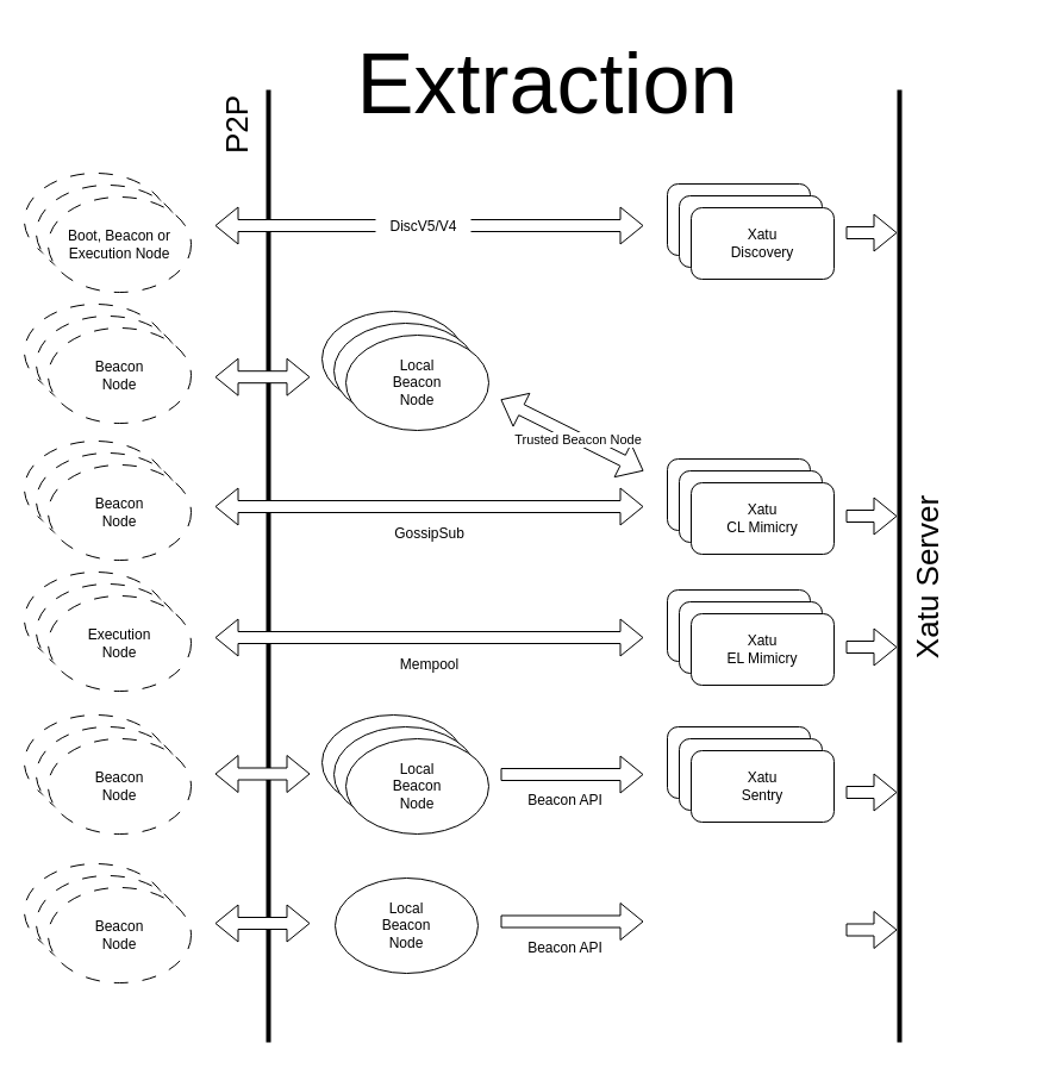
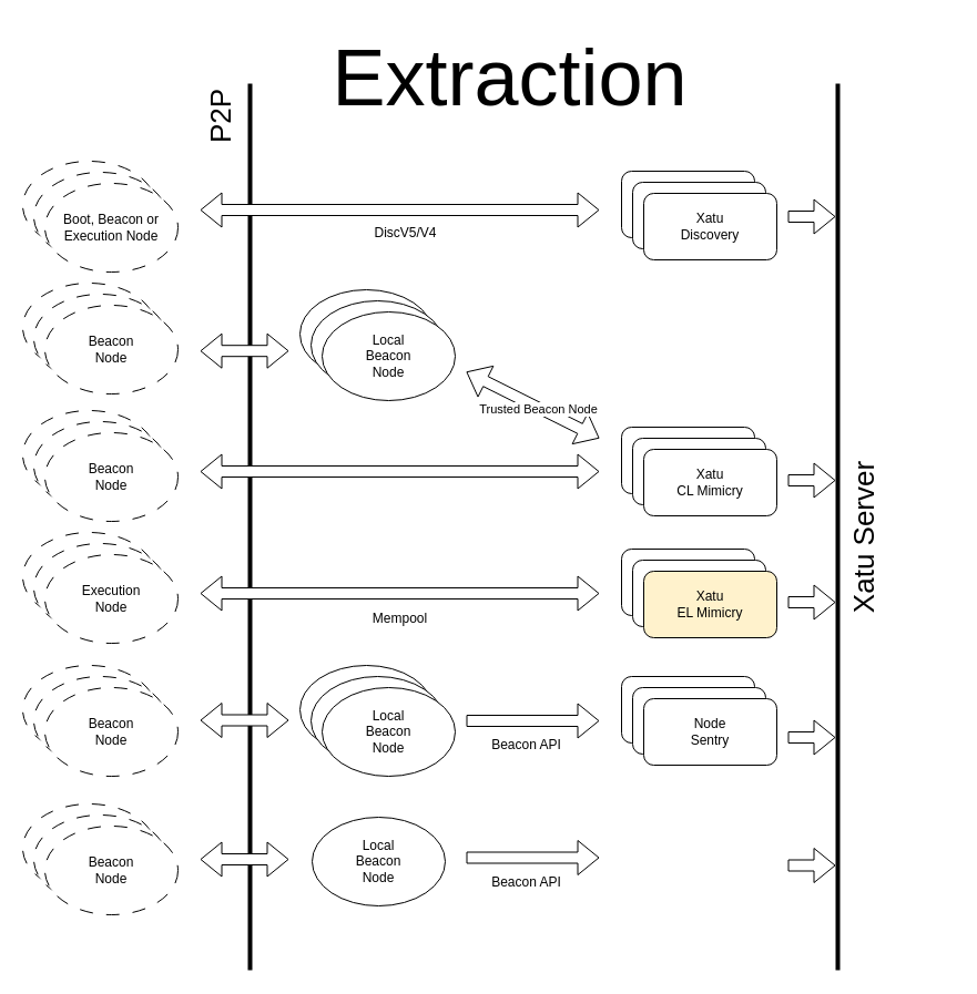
  <mxCell id="0" />
  <mxCell id="1" parent="0" />
  <mxCell id="2" value="" style="group" vertex="1" connectable="0" parent="1"><mxGeometry x="200" y="75" width="80" height="800" as="geometry" /></mxCell>
  <mxCell id="3" value="" style="line;strokeWidth=4;direction=south;html=1;perimeter=backbonePerimeter;points=[];outlineConnect=0;" vertex="1" parent="2"><mxGeometry x="20" width="10" height="800" as="geometry" /></mxCell>
  <mxCell id="4" value="" style="shape=flexArrow;endArrow=classic;startArrow=classic;html=1;rounded=0;fillColor=default;" edge="1" parent="2"><mxGeometry width="100" height="100" relative="1" as="geometry"><mxPoint x="-20" y="241.195" as="sourcePoint" /><mxPoint x="60" y="241.195" as="targetPoint" /></mxGeometry></mxCell>
  <mxCell id="5" value="" style="shape=flexArrow;endArrow=classic;startArrow=classic;html=1;rounded=0;fillColor=default;" edge="1" parent="2"><mxGeometry width="100" height="100" relative="1" as="geometry"><mxPoint x="-20" y="700" as="sourcePoint" /><mxPoint x="60" y="700" as="targetPoint" /></mxGeometry></mxCell>
  <mxCell id="6" value="" style="group" vertex="1" connectable="0" parent="1"><mxGeometry x="270" y="600" width="430" height="100" as="geometry" /></mxCell>
  <mxCell id="7" value="" style="group" vertex="1" connectable="0" parent="6"><mxGeometry x="290" y="10" width="140" height="80" as="geometry" /></mxCell>
  <mxCell id="8" value="" style="rounded=1;whiteSpace=wrap;html=1;" vertex="1" parent="7"><mxGeometry width="120" height="60" as="geometry" /></mxCell>
  <mxCell id="9" value="" style="rounded=1;whiteSpace=wrap;html=1;" vertex="1" parent="7"><mxGeometry x="10" y="10" width="120" height="60" as="geometry" /></mxCell>
- <mxCell id="10" value="Xatu&lt;div&gt;Sentry&lt;/div&gt;" style="rounded=1;whiteSpace=wrap;html=1;" vertex="1" parent="7"><mxGeometry x="20" y="20" width="120" height="60" as="geometry" /></mxCell>
+ <mxCell id="10" value="Node&lt;div&gt;Sentry&lt;/div&gt;" style="rounded=1;whiteSpace=wrap;html=1;" vertex="1" parent="7"><mxGeometry x="20" y="20" width="120" height="60" as="geometry" /></mxCell>
  <mxCell id="11" value="" style="group" vertex="1" connectable="0" parent="6"><mxGeometry width="140" height="100" as="geometry" /></mxCell>
  <mxCell id="12" value="" style="ellipse;whiteSpace=wrap;html=1;" vertex="1" parent="11"><mxGeometry width="120" height="80" as="geometry" /></mxCell>
  <mxCell id="13" value="" style="ellipse;whiteSpace=wrap;html=1;" vertex="1" parent="11"><mxGeometry x="10" y="10" width="120" height="80" as="geometry" /></mxCell>
  <mxCell id="14" value="Local&lt;br&gt;Beacon&lt;br&gt;Node" style="ellipse;whiteSpace=wrap;html=1;" vertex="1" parent="11"><mxGeometry x="20" y="20" width="120" height="80" as="geometry" /></mxCell>
  <mxCell id="15" value="" style="group" vertex="1" connectable="0" parent="11"><mxGeometry x="-250" width="140" height="100" as="geometry" /></mxCell>
  <mxCell id="16" value="" style="ellipse;whiteSpace=wrap;html=1;dashed=1;dashPattern=12 12;" vertex="1" parent="15"><mxGeometry width="120" height="80" as="geometry" /></mxCell>
  <mxCell id="17" value="" style="ellipse;whiteSpace=wrap;html=1;dashed=1;dashPattern=12 12;" vertex="1" parent="15"><mxGeometry x="10" y="10" width="120" height="80" as="geometry" /></mxCell>
  <mxCell id="18" value="Beacon&lt;br&gt;Node" style="ellipse;whiteSpace=wrap;html=1;dashed=1;dashPattern=12 12;" vertex="1" parent="15"><mxGeometry x="20" y="20" width="120" height="80" as="geometry" /></mxCell>
  <mxCell id="19" value="" style="group" vertex="1" connectable="0" parent="15"><mxGeometry y="-120" width="140" height="100" as="geometry" /></mxCell>
  <mxCell id="20" value="" style="ellipse;whiteSpace=wrap;html=1;dashed=1;dashPattern=12 12;" vertex="1" parent="19"><mxGeometry width="120" height="80" as="geometry" /></mxCell>
  <mxCell id="21" value="" style="ellipse;whiteSpace=wrap;html=1;dashed=1;dashPattern=12 12;" vertex="1" parent="19"><mxGeometry x="10" y="10" width="120" height="80" as="geometry" /></mxCell>
  <mxCell id="22" value="Execution&lt;br&gt;Node" style="ellipse;whiteSpace=wrap;html=1;dashed=1;dashPattern=12 12;" vertex="1" parent="19"><mxGeometry x="20" y="20" width="120" height="80" as="geometry" /></mxCell>
  <mxCell id="23" value="" style="group" vertex="1" connectable="0" parent="19"><mxGeometry y="-110" width="140" height="100" as="geometry" /></mxCell>
  <mxCell id="24" value="" style="ellipse;whiteSpace=wrap;html=1;dashed=1;dashPattern=12 12;" vertex="1" parent="23"><mxGeometry width="120" height="80" as="geometry" /></mxCell>
  <mxCell id="25" value="" style="ellipse;whiteSpace=wrap;html=1;dashed=1;dashPattern=12 12;" vertex="1" parent="23"><mxGeometry x="10" y="10" width="120" height="80" as="geometry" /></mxCell>
  <mxCell id="26" value="Beacon&lt;br&gt;Node" style="ellipse;whiteSpace=wrap;html=1;dashed=1;dashPattern=12 12;" vertex="1" parent="23"><mxGeometry x="20" y="20" width="120" height="80" as="geometry" /></mxCell>
  <mxCell id="27" value="" style="shape=flexArrow;endArrow=classic;html=1;rounded=0;fillColor=default;" edge="1" parent="6"><mxGeometry width="50" height="50" relative="1" as="geometry"><mxPoint x="150" y="50" as="sourcePoint" /><mxPoint x="270" y="50" as="targetPoint" /></mxGeometry></mxCell>
  <mxCell id="28" value="Beacon API" style="text;html=1;align=center;verticalAlign=middle;resizable=0;points=[];autosize=1;fillColor=default;rounded=1;glass=0;" vertex="1" parent="6"><mxGeometry x="159" y="57" width="90" height="30" as="geometry" /></mxCell>
  <mxCell id="29" value="" style="group" vertex="1" connectable="0" parent="1"><mxGeometry x="560" y="385" width="140" height="80" as="geometry" /></mxCell>
  <mxCell id="30" value="" style="rounded=1;whiteSpace=wrap;html=1;" vertex="1" parent="29"><mxGeometry width="120" height="60" as="geometry" /></mxCell>
  <mxCell id="31" value="" style="rounded=1;whiteSpace=wrap;html=1;" vertex="1" parent="29"><mxGeometry x="10" y="10" width="120" height="60" as="geometry" /></mxCell>
  <mxCell id="32" value="Xatu&lt;br&gt;CL Mimicry" style="rounded=1;whiteSpace=wrap;html=1;" vertex="1" parent="29"><mxGeometry x="20" y="20" width="120" height="60" as="geometry" /></mxCell>
  <mxCell id="33" value="" style="shape=flexArrow;endArrow=classic;startArrow=classic;html=1;rounded=0;fillColor=default;" edge="1" parent="1"><mxGeometry width="100" height="100" relative="1" as="geometry"><mxPoint x="180" y="425" as="sourcePoint" /><mxPoint x="540" y="425" as="targetPoint" /></mxGeometry></mxCell>
  <mxCell id="34" value="Mempool" style="text;html=1;align=center;verticalAlign=middle;resizable=0;points=[];autosize=1;strokeColor=none;fillColor=default;rounded=1;" vertex="1" parent="1"><mxGeometry x="325" y="543" width="70" height="30" as="geometry" /></mxCell>
- <mxCell id="35" value="GossipSub" style="text;html=1;align=center;verticalAlign=middle;resizable=0;points=[];autosize=1;strokeColor=none;fillColor=default;rounded=1;" vertex="1" parent="1"><mxGeometry x="320" y="433" width="80" height="30" as="geometry" /></mxCell>
  <mxCell id="36" value="" style="shape=flexArrow;endArrow=classic;startArrow=classic;html=1;rounded=0;fillColor=default;" edge="1" parent="1"><mxGeometry width="100" height="100" relative="1" as="geometry"><mxPoint x="540" y="395" as="sourcePoint" /><mxPoint x="420" y="335" as="targetPoint" /></mxGeometry></mxCell>
  <mxCell id="37" value="Trusted Beacon Node" style="edgeLabel;html=1;align=center;verticalAlign=middle;resizable=0;points=[];" vertex="1" connectable="0" parent="36"><mxGeometry x="-0.083" y="1" relative="1" as="geometry"><mxPoint as="offset" /></mxGeometry></mxCell>
  <mxCell id="38" value="" style="group" vertex="1" connectable="0" parent="1"><mxGeometry x="270" y="261" width="140" height="100" as="geometry" /></mxCell>
  <mxCell id="39" value="" style="ellipse;whiteSpace=wrap;html=1;" vertex="1" parent="38"><mxGeometry width="120" height="80" as="geometry" /></mxCell>
  <mxCell id="40" value="" style="ellipse;whiteSpace=wrap;html=1;" vertex="1" parent="38"><mxGeometry x="10" y="10" width="120" height="80" as="geometry" /></mxCell>
  <mxCell id="41" value="Local&lt;br&gt;Beacon&lt;br&gt;Node" style="ellipse;whiteSpace=wrap;html=1;" vertex="1" parent="38"><mxGeometry x="20" y="20" width="120" height="80" as="geometry" /></mxCell>
  <mxCell id="42" value="" style="shape=flexArrow;endArrow=classic;startArrow=classic;html=1;rounded=0;fillColor=default;" edge="1" parent="1"><mxGeometry width="100" height="100" relative="1" as="geometry"><mxPoint x="180" y="649.5" as="sourcePoint" /><mxPoint x="260" y="649.5" as="targetPoint" /></mxGeometry></mxCell>
  <mxCell id="43" value="" style="group" vertex="1" connectable="0" parent="1"><mxGeometry x="560" y="495" width="140" height="80" as="geometry" /></mxCell>
  <mxCell id="44" value="" style="rounded=1;whiteSpace=wrap;html=1;" vertex="1" parent="43"><mxGeometry width="120" height="60" as="geometry" /></mxCell>
  <mxCell id="45" value="" style="rounded=1;whiteSpace=wrap;html=1;" vertex="1" parent="43"><mxGeometry x="10" y="10" width="120" height="60" as="geometry" /></mxCell>
- <mxCell id="46" value="Xatu&lt;br&gt;EL Mimicry" style="rounded=1;whiteSpace=wrap;html=1;" vertex="1" parent="43"><mxGeometry x="20" y="20" width="120" height="60" as="geometry" /></mxCell>
+ <mxCell id="46" value="Xatu&lt;br&gt;EL Mimicry" style="rounded=1;whiteSpace=wrap;html=1;fillColor=#fff2cc;" vertex="1" parent="43"><mxGeometry x="20" y="20" width="120" height="60" as="geometry" /></mxCell>
  <mxCell id="47" value="" style="group" vertex="1" connectable="0" parent="1"><mxGeometry x="20" y="255" width="140" height="100" as="geometry" /></mxCell>
  <mxCell id="48" value="" style="ellipse;whiteSpace=wrap;html=1;dashed=1;dashPattern=12 12;" vertex="1" parent="47"><mxGeometry width="120" height="80" as="geometry" /></mxCell>
  <mxCell id="49" value="" style="ellipse;whiteSpace=wrap;html=1;dashed=1;dashPattern=12 12;" vertex="1" parent="47"><mxGeometry x="10" y="10" width="120" height="80" as="geometry" /></mxCell>
  <mxCell id="50" value="Beacon&lt;br&gt;Node" style="ellipse;whiteSpace=wrap;html=1;dashed=1;dashPattern=12 12;" vertex="1" parent="47"><mxGeometry x="20" y="20" width="120" height="80" as="geometry" /></mxCell>
  <mxCell id="51" value="" style="group" vertex="1" connectable="0" parent="1"><mxGeometry x="560" y="154" width="140" height="80" as="geometry" /></mxCell>
  <mxCell id="52" value="" style="rounded=1;whiteSpace=wrap;html=1;" vertex="1" parent="51"><mxGeometry width="120" height="60" as="geometry" /></mxCell>
  <mxCell id="53" value="" style="rounded=1;whiteSpace=wrap;html=1;" vertex="1" parent="51"><mxGeometry x="10" y="10" width="120" height="60" as="geometry" /></mxCell>
  <mxCell id="54" value="Xatu&lt;br&gt;Discovery" style="rounded=1;whiteSpace=wrap;html=1;" vertex="1" parent="51"><mxGeometry x="20" y="20" width="120" height="60" as="geometry" /></mxCell>
  <mxCell id="55" value="&lt;font style=&quot;font-size: 26px;&quot;&gt;P2P&lt;/font&gt;" style="text;html=1;align=center;verticalAlign=middle;resizable=0;points=[];autosize=1;strokeColor=none;fillColor=default;rotation=-90;rounded=1;" vertex="1" parent="1"><mxGeometry x="164" y="85.001" width="70" height="40" as="geometry" /></mxCell>
  <mxCell id="56" value="" style="shape=flexArrow;endArrow=classic;startArrow=classic;html=1;rounded=0;fillColor=default;" edge="1" parent="1"><mxGeometry width="100" height="100" relative="1" as="geometry"><mxPoint x="540" y="189" as="sourcePoint" /><mxPoint x="180" y="189" as="targetPoint" /></mxGeometry></mxCell>
  <mxCell id="57" value="" style="group" vertex="1" connectable="0" parent="1"><mxGeometry x="20" y="145" width="140" height="100" as="geometry" /></mxCell>
  <mxCell id="58" value="" style="ellipse;whiteSpace=wrap;html=1;dashed=1;dashPattern=12 12;" vertex="1" parent="57"><mxGeometry width="120" height="80" as="geometry" /></mxCell>
  <mxCell id="59" value="" style="ellipse;whiteSpace=wrap;html=1;dashed=1;dashPattern=12 12;" vertex="1" parent="57"><mxGeometry x="10" y="10" width="120" height="80" as="geometry" /></mxCell>
  <mxCell id="60" value="Boot, Beacon or Execution Node" style="ellipse;whiteSpace=wrap;html=1;dashed=1;dashPattern=12 12;" vertex="1" parent="57"><mxGeometry x="20" y="20" width="120" height="80" as="geometry" /></mxCell>
- <mxCell id="61" value="DiscV5/V4" style="text;html=1;align=center;verticalAlign=middle;resizable=0;points=[];autosize=1;strokeColor=none;fillColor=default;rounded=1;" vertex="1" parent="1"><mxGeometry x="315" y="175" width="80" height="30" as="geometry" /></mxCell>
+ <mxCell id="61" value="DiscV5/V4" style="text;html=1;align=center;verticalAlign=middle;resizable=0;points=[];autosize=1;strokeColor=none;fillColor=default;rounded=1;" vertex="1" parent="1"><mxGeometry x="325" y="195" width="80" height="30" as="geometry" /></mxCell>
  <mxCell id="62" value="&lt;font style=&quot;font-size: 72px;&quot;&gt;Extraction&lt;/font&gt;" style="text;html=1;align=center;verticalAlign=middle;resizable=0;points=[];autosize=1;strokeColor=none;fillColor=default;rounded=1;" vertex="1" parent="1"><mxGeometry x="289" y="20" width="340" height="100" as="geometry" /></mxCell>
  <mxCell id="63" value="" style="group" vertex="1" connectable="0" parent="1"><mxGeometry x="544" y="726" width="140" height="80" as="geometry" /></mxCell>
  <mxCell id="64" value="" style="shape=flexArrow;endArrow=classic;html=1;rounded=0;fillColor=default;" edge="1" parent="1"><mxGeometry width="50" height="50" relative="1" as="geometry"><mxPoint x="420" y="773.5" as="sourcePoint" /><mxPoint x="540" y="773.5" as="targetPoint" /></mxGeometry></mxCell>
  <mxCell id="65" value="Beacon API" style="text;html=1;align=center;verticalAlign=middle;resizable=0;points=[];autosize=1;fillColor=default;rounded=1;" vertex="1" parent="1"><mxGeometry x="429" y="780.5" width="90" height="30" as="geometry" /></mxCell>
  <mxCell id="66" value="" style="shape=flexArrow;endArrow=classic;startArrow=classic;html=1;rounded=0;fillColor=default;" edge="1" parent="1"><mxGeometry width="100" height="100" relative="1" as="geometry"><mxPoint x="180" y="535" as="sourcePoint" /><mxPoint x="540" y="535" as="targetPoint" /></mxGeometry></mxCell>
  <mxCell id="67" value="" style="group" vertex="1" connectable="0" parent="1"><mxGeometry x="730" y="75" width="125" height="800" as="geometry" /></mxCell>
  <mxCell id="68" value="" style="line;strokeWidth=4;direction=south;html=1;perimeter=backbonePerimeter;points=[];outlineConnect=0;" vertex="1" parent="67"><mxGeometry x="20" width="10" height="800" as="geometry" /></mxCell>
  <mxCell id="69" value="&lt;span style=&quot;font-size: 26px;&quot;&gt;Xatu Server&lt;/span&gt;" style="text;html=1;align=center;verticalAlign=middle;resizable=0;points=[];autosize=1;strokeColor=none;fillColor=default;rotation=-90;rounded=1;" vertex="1" parent="67"><mxGeometry x="-31" y="390.001" width="160" height="40" as="geometry" /></mxCell>
  <mxCell id="70" value="" style="shape=flexArrow;endArrow=classic;html=1;rounded=0;fillColor=default;" edge="1" parent="1" target="68"><mxGeometry width="50" height="50" relative="1" as="geometry"><mxPoint x="710" y="195" as="sourcePoint" /><mxPoint x="860" y="275" as="targetPoint" /></mxGeometry></mxCell>
  <mxCell id="71" value="" style="shape=flexArrow;endArrow=classic;html=1;rounded=0;fillColor=default;" edge="1" parent="1"><mxGeometry width="50" height="50" relative="1" as="geometry"><mxPoint x="710" y="433" as="sourcePoint" /><mxPoint x="753" y="433" as="targetPoint" /></mxGeometry></mxCell>
  <mxCell id="72" value="" style="shape=flexArrow;endArrow=classic;html=1;rounded=0;fillColor=default;" edge="1" parent="1"><mxGeometry width="50" height="50" relative="1" as="geometry"><mxPoint x="710" y="543" as="sourcePoint" /><mxPoint x="753" y="543" as="targetPoint" /></mxGeometry></mxCell>
  <mxCell id="73" value="" style="shape=flexArrow;endArrow=classic;html=1;rounded=0;fillColor=default;" edge="1" parent="1"><mxGeometry width="50" height="50" relative="1" as="geometry"><mxPoint x="710" y="665" as="sourcePoint" /><mxPoint x="753" y="665" as="targetPoint" /></mxGeometry></mxCell>
  <mxCell id="74" value="" style="shape=flexArrow;endArrow=classic;html=1;rounded=0;fillColor=default;" edge="1" parent="1"><mxGeometry width="50" height="50" relative="1" as="geometry"><mxPoint x="710" y="780.5" as="sourcePoint" /><mxPoint x="753" y="780.5" as="targetPoint" /></mxGeometry></mxCell>
  <mxCell id="75" value="Local&lt;br&gt;Beacon&lt;br&gt;Node" style="ellipse;whiteSpace=wrap;html=1;" vertex="1" parent="1"><mxGeometry x="281" y="737" width="120" height="80" as="geometry" /></mxCell>
  <mxCell id="76" value="" style="group" vertex="1" connectable="0" parent="1"><mxGeometry x="20" y="725" width="140" height="100" as="geometry" /></mxCell>
  <mxCell id="77" value="" style="ellipse;whiteSpace=wrap;html=1;dashed=1;dashPattern=12 12;" vertex="1" parent="76"><mxGeometry width="120" height="80" as="geometry" /></mxCell>
  <mxCell id="78" value="" style="ellipse;whiteSpace=wrap;html=1;dashed=1;dashPattern=12 12;" vertex="1" parent="76"><mxGeometry x="10" y="10" width="120" height="80" as="geometry" /></mxCell>
  <mxCell id="79" value="Beacon&lt;br&gt;Node" style="ellipse;whiteSpace=wrap;html=1;dashed=1;dashPattern=12 12;" vertex="1" parent="76"><mxGeometry x="20" y="20" width="120" height="80" as="geometry" /></mxCell>
